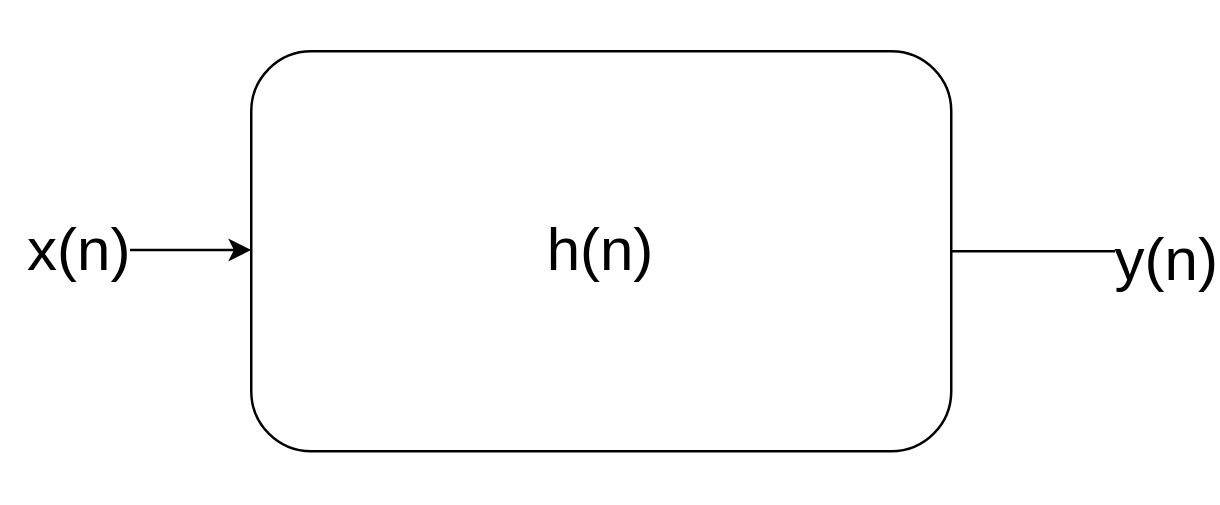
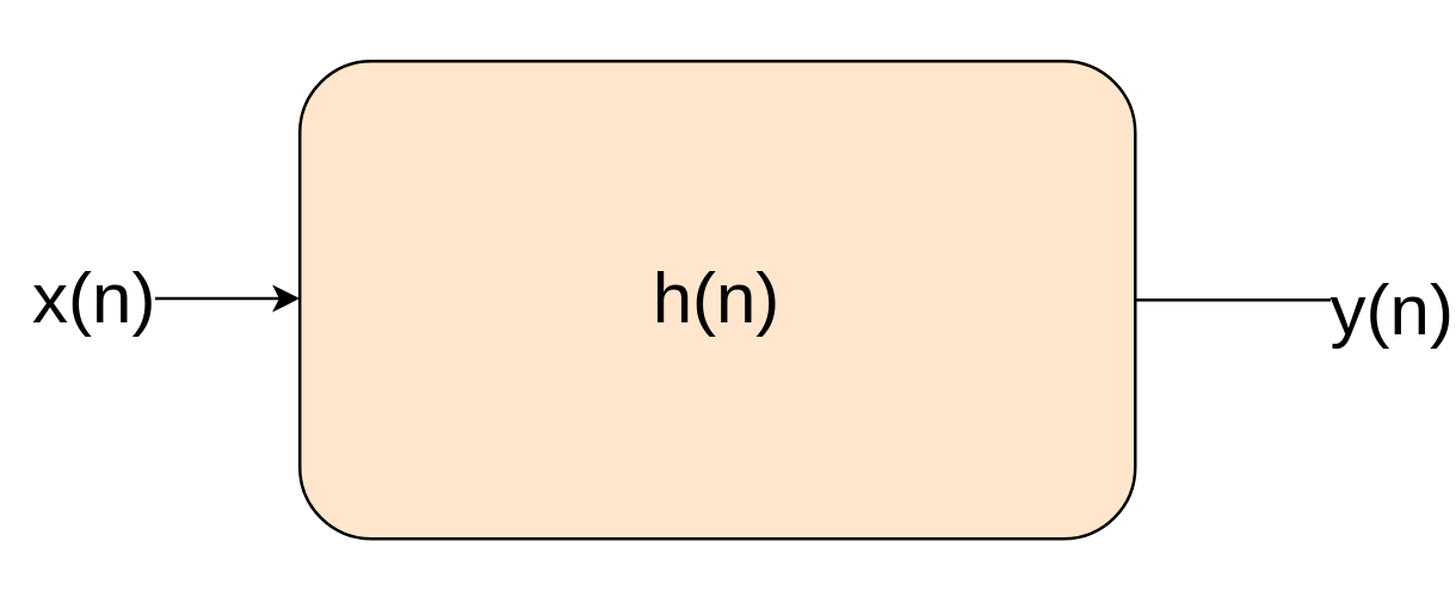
  <mxCell id="0" />
  <mxCell id="1" parent="0" />
  <mxCell id="2" value="" style="endArrow=classic;html=1;" edge="1" parent="1"><mxGeometry width="50" height="50" relative="1" as="geometry"><mxPoint x="20" y="99.5" as="sourcePoint" /><mxPoint x="100" y="99.5" as="targetPoint" /></mxGeometry></mxCell>
  <mxCell id="3" value="x(n)" style="text;html=1;resizable=0;points=[];align=center;verticalAlign=middle;labelBackgroundColor=#ffffff;fontSize=24;" vertex="1" connectable="0" parent="2"><mxGeometry x="-0.75" y="1" relative="1" as="geometry"><mxPoint y="1" as="offset" /></mxGeometry></mxCell>
  <mxCell id="4" style="edgeStyle=orthogonalEdgeStyle;rounded=0;orthogonalLoop=1;jettySize=auto;html=1;" edge="1" parent="1" source="5"><mxGeometry relative="1" as="geometry"><mxPoint x="460" y="100" as="targetPoint" /></mxGeometry></mxCell>
- <mxCell id="5" value="&lt;font style=&quot;font-size: 24px&quot;&gt;h(n)&lt;/font&gt;" style="rounded=1;whiteSpace=wrap;html=1;" vertex="1" parent="1"><mxGeometry x="100" y="20" width="280" height="160" as="geometry" /></mxCell>
+ <mxCell id="5" value="&lt;font style=&quot;font-size: 24px&quot;&gt;h(n)&lt;/font&gt;" style="rounded=1;whiteSpace=wrap;html=1;fillColor=#ffe6cc;" vertex="1" parent="1"><mxGeometry x="100" y="20" width="280" height="160" as="geometry" /></mxCell>
  <mxCell id="6" value="y(n)" style="text;html=1;resizable=0;points=[];align=center;verticalAlign=middle;labelBackgroundColor=#ffffff;fontSize=24;" vertex="1" connectable="0" parent="1"><mxGeometry x="461" y="100" as="geometry"><mxPoint x="4" y="3" as="offset" /></mxGeometry></mxCell>
